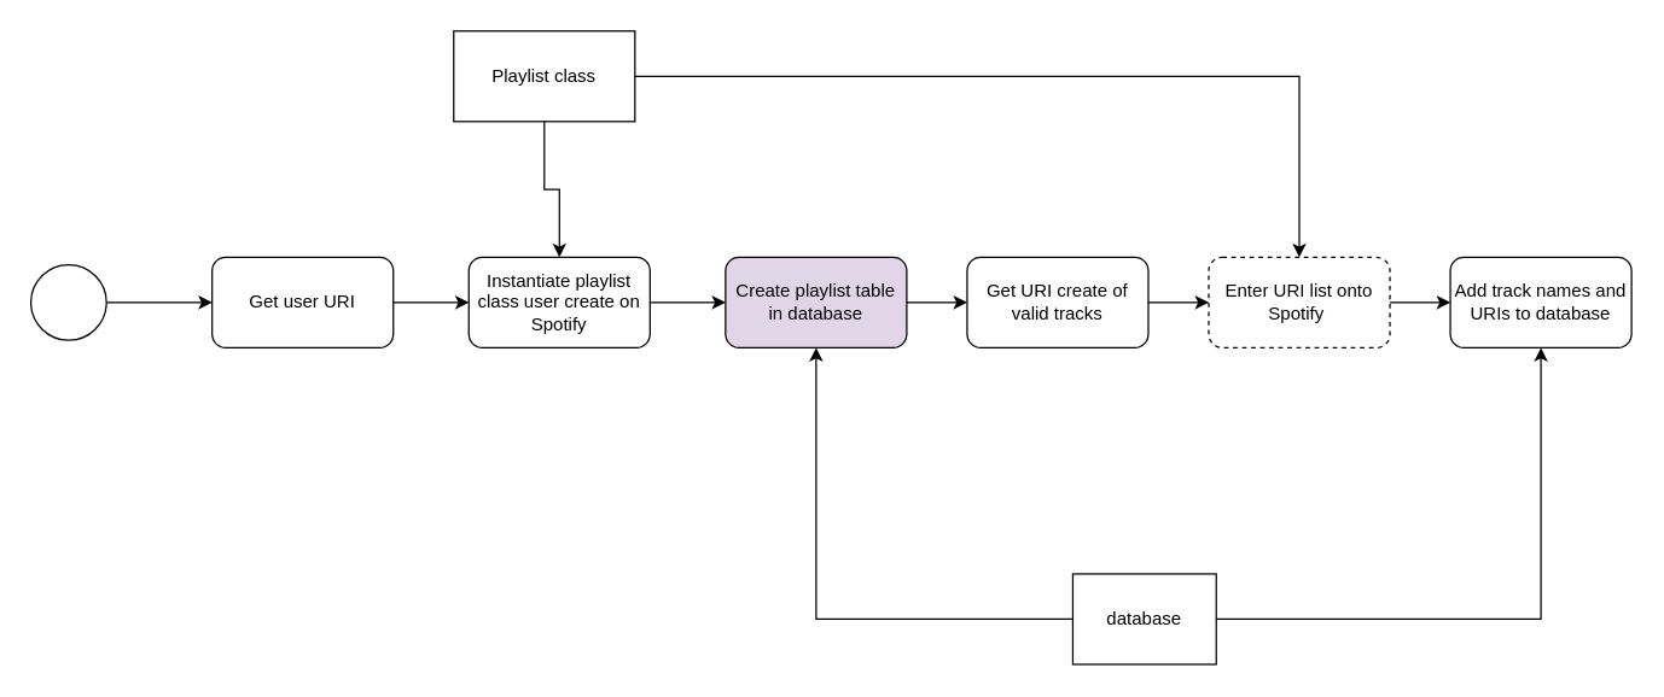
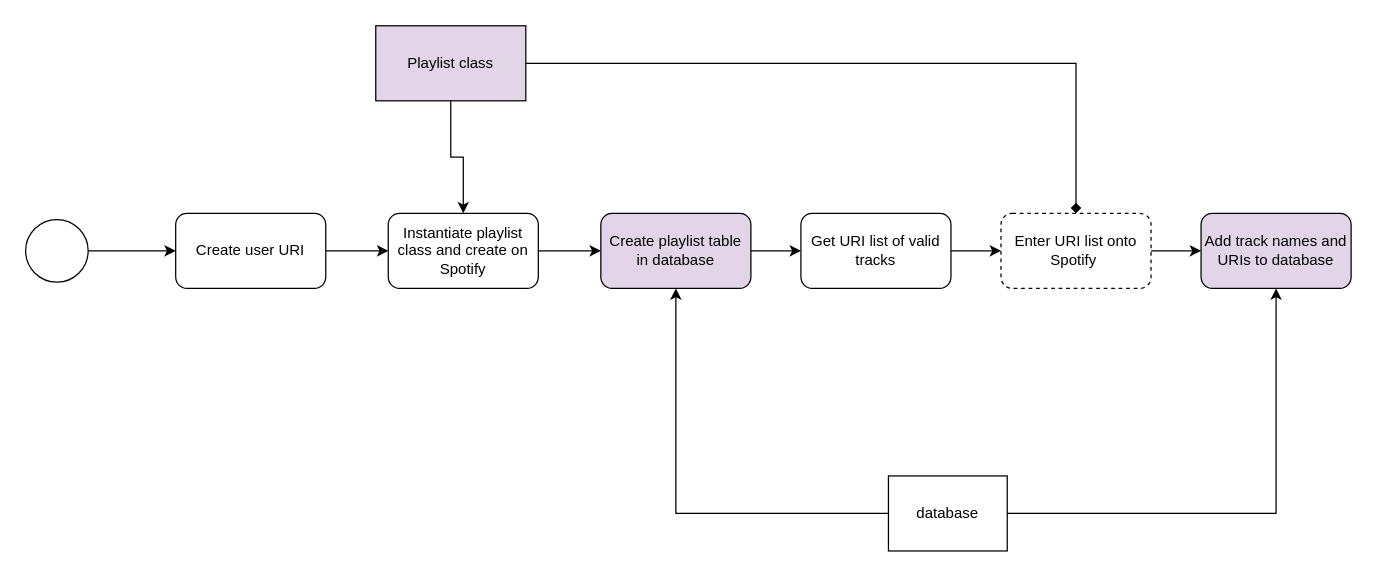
  <mxCell id="0" />
  <mxCell id="1" parent="0" />
  <mxCell id="2" style="edgeStyle=orthogonalEdgeStyle;rounded=0;orthogonalLoop=1;jettySize=auto;html=1;exitX=1;exitY=0.5;exitDx=0;exitDy=0;entryX=0;entryY=0.5;entryDx=0;entryDy=0;" edge="1" parent="1" source="3" target="7"><mxGeometry relative="1" as="geometry" /></mxCell>
- <mxCell id="3" value="Get user URI" style="rounded=1;whiteSpace=wrap;html=1;" vertex="1" parent="1"><mxGeometry x="140" y="170" width="120" height="60" as="geometry" /></mxCell>
+ <mxCell id="3" value="Create user URI" style="rounded=1;whiteSpace=wrap;html=1;" vertex="1" parent="1"><mxGeometry x="140" y="170" width="120" height="60" as="geometry" /></mxCell>
  <mxCell id="4" style="edgeStyle=orthogonalEdgeStyle;rounded=0;orthogonalLoop=1;jettySize=auto;html=1;exitX=1;exitY=0.5;exitDx=0;exitDy=0;entryX=0;entryY=0.5;entryDx=0;entryDy=0;" edge="1" parent="1" source="5" target="3"><mxGeometry relative="1" as="geometry" /></mxCell>
  <mxCell id="5" value="" style="ellipse;whiteSpace=wrap;html=1;aspect=fixed;" vertex="1" parent="1"><mxGeometry x="20" y="175" width="50" height="50" as="geometry" /></mxCell>
  <mxCell id="6" style="edgeStyle=orthogonalEdgeStyle;rounded=0;orthogonalLoop=1;jettySize=auto;html=1;exitX=1;exitY=0.5;exitDx=0;exitDy=0;entryX=0;entryY=0.5;entryDx=0;entryDy=0;" edge="1" parent="1" source="7" target="9"><mxGeometry relative="1" as="geometry" /></mxCell>
- <mxCell id="7" value="Instantiate playlist class user create on Spotify" style="rounded=1;whiteSpace=wrap;html=1;" vertex="1" parent="1"><mxGeometry x="310" y="170" width="120" height="60" as="geometry" /></mxCell>
+ <mxCell id="7" value="Instantiate playlist class and create on Spotify" style="rounded=1;whiteSpace=wrap;html=1;" vertex="1" parent="1"><mxGeometry x="310" y="170" width="120" height="60" as="geometry" /></mxCell>
  <mxCell id="8" style="edgeStyle=orthogonalEdgeStyle;rounded=0;orthogonalLoop=1;jettySize=auto;html=1;exitX=1;exitY=0.5;exitDx=0;exitDy=0;entryX=0;entryY=0.5;entryDx=0;entryDy=0;" edge="1" parent="1" source="9" target="11"><mxGeometry relative="1" as="geometry" /></mxCell>
  <mxCell id="9" value="Create playlist table in database&lt;br&gt;" style="rounded=1;whiteSpace=wrap;html=1;fillColor=#e1d5e7;" vertex="1" parent="1"><mxGeometry x="480" y="170" width="120" height="60" as="geometry" /></mxCell>
  <mxCell id="10" style="edgeStyle=orthogonalEdgeStyle;rounded=0;orthogonalLoop=1;jettySize=auto;html=1;exitX=1;exitY=0.5;exitDx=0;exitDy=0;entryX=0;entryY=0.5;entryDx=0;entryDy=0;" edge="1" parent="1" source="11" target="16"><mxGeometry relative="1" as="geometry" /></mxCell>
- <mxCell id="11" value="Get URI create of valid tracks" style="rounded=1;whiteSpace=wrap;html=1;" vertex="1" parent="1"><mxGeometry x="640" y="170" width="120" height="60" as="geometry" /></mxCell>
+ <mxCell id="11" value="Get URI list of valid tracks" style="rounded=1;whiteSpace=wrap;html=1;" vertex="1" parent="1"><mxGeometry x="640" y="170" width="120" height="60" as="geometry" /></mxCell>
  <mxCell id="12" style="edgeStyle=orthogonalEdgeStyle;rounded=0;orthogonalLoop=1;jettySize=auto;html=1;exitX=0.5;exitY=1;exitDx=0;exitDy=0;" edge="1" parent="1" source="14" target="7"><mxGeometry relative="1" as="geometry" /></mxCell>
- <mxCell id="13" style="edgeStyle=orthogonalEdgeStyle;rounded=0;orthogonalLoop=1;jettySize=auto;html=1;exitX=1;exitY=0.5;exitDx=0;exitDy=0;entryX=0.5;entryY=0;entryDx=0;entryDy=0;" edge="1" parent="1" source="14" target="16"><mxGeometry relative="1" as="geometry" /></mxCell>
- <mxCell id="14" value="Playlist class" style="rounded=0;whiteSpace=wrap;html=1;" vertex="1" parent="1"><mxGeometry x="300" y="20" width="120" height="60" as="geometry" /></mxCell>
+ <mxCell id="13" style="edgeStyle=orthogonalEdgeStyle;rounded=0;orthogonalLoop=1;jettySize=auto;html=1;exitX=1;exitY=0.5;exitDx=0;exitDy=0;entryX=0.5;entryY=0;entryDx=0;entryDy=0;endArrow=diamond;" edge="1" parent="1" source="14" target="16"><mxGeometry relative="1" as="geometry" /></mxCell>
+ <mxCell id="14" value="Playlist class" style="rounded=0;whiteSpace=wrap;html=1;fillColor=#e1d5e7;" vertex="1" parent="1"><mxGeometry x="300" y="20" width="120" height="60" as="geometry" /></mxCell>
  <mxCell id="15" style="edgeStyle=orthogonalEdgeStyle;rounded=0;orthogonalLoop=1;jettySize=auto;html=1;exitX=1;exitY=0.5;exitDx=0;exitDy=0;entryX=0;entryY=0.5;entryDx=0;entryDy=0;" edge="1" parent="1" source="16" target="17"><mxGeometry relative="1" as="geometry" /></mxCell>
  <mxCell id="16" value="Enter URI list onto Spotify&amp;nbsp;" style="rounded=1;whiteSpace=wrap;html=1;dashed=1;" vertex="1" parent="1"><mxGeometry x="800" y="170" width="120" height="60" as="geometry" /></mxCell>
- <mxCell id="17" value="Add track names and URIs to database" style="rounded=1;whiteSpace=wrap;html=1;" vertex="1" parent="1"><mxGeometry x="960" y="170" width="120" height="60" as="geometry" /></mxCell>
+ <mxCell id="17" value="Add track names and URIs to database" style="rounded=1;whiteSpace=wrap;html=1;fillColor=#e1d5e7;" vertex="1" parent="1"><mxGeometry x="960" y="170" width="120" height="60" as="geometry" /></mxCell>
  <mxCell id="18" style="edgeStyle=orthogonalEdgeStyle;rounded=0;orthogonalLoop=1;jettySize=auto;html=1;exitX=1;exitY=0.5;exitDx=0;exitDy=0;entryX=0.5;entryY=1;entryDx=0;entryDy=0;" edge="1" parent="1" source="20" target="17"><mxGeometry relative="1" as="geometry" /></mxCell>
  <mxCell id="19" style="edgeStyle=orthogonalEdgeStyle;rounded=0;orthogonalLoop=1;jettySize=auto;html=1;exitX=0;exitY=0.5;exitDx=0;exitDy=0;entryX=0.5;entryY=1;entryDx=0;entryDy=0;" edge="1" parent="1" source="20" target="9"><mxGeometry relative="1" as="geometry" /></mxCell>
  <mxCell id="20" value="database" style="whiteSpace=wrap;html=1;" vertex="1" parent="1"><mxGeometry x="710" y="380" width="95" height="60" as="geometry" /></mxCell>
